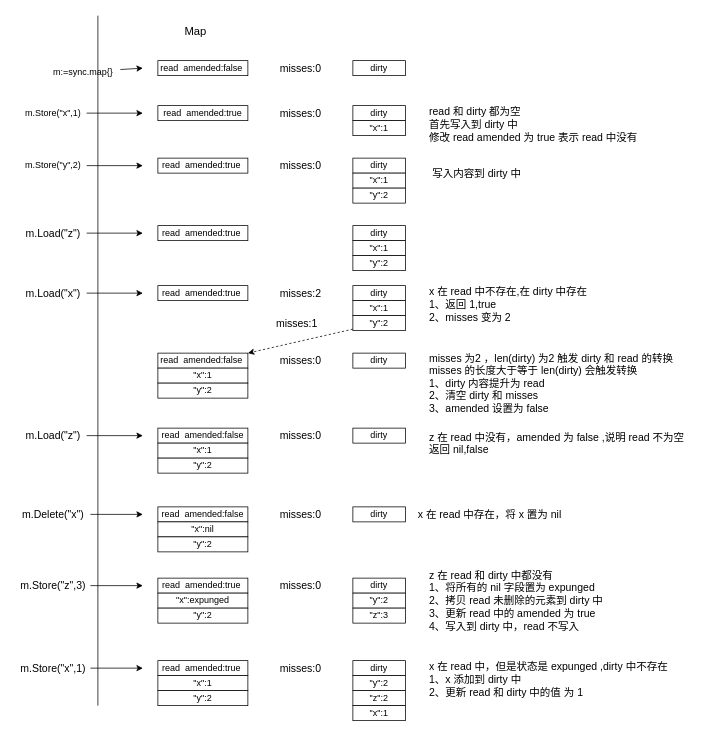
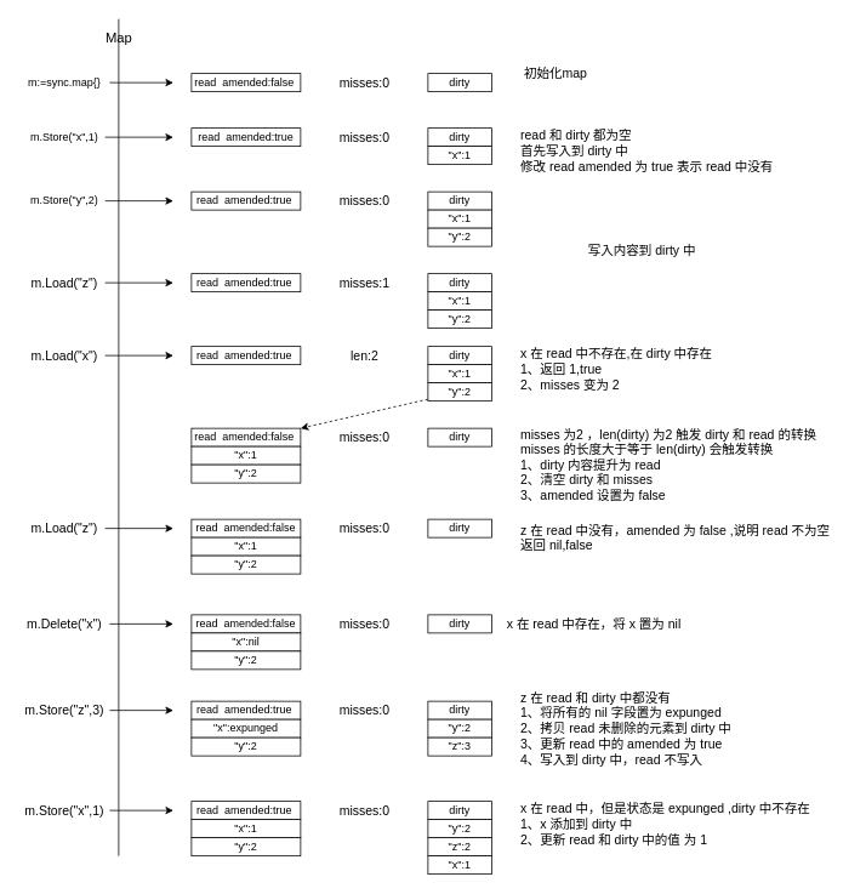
  <mxCell id="0" />
  <mxCell id="1" parent="0" />
  <mxCell id="2" value="" style="endArrow=none;html=1;" edge="1" parent="1"><mxGeometry width="50" height="50" relative="1" as="geometry"><mxPoint x="130" y="940" as="sourcePoint" /><mxPoint x="130" y="20" as="targetPoint" /></mxGeometry></mxCell>
- <mxCell id="3" value="&lt;font style=&quot;font-size: 15px&quot;&gt;Map&lt;/font&gt;" style="text;html=1;align=center;verticalAlign=middle;resizable=0;points=[];autosize=1;strokeColor=none;fillColor=none;" vertex="1" parent="1"><mxGeometry x="240" y="30" width="40" height="20" as="geometry" /></mxCell>
+ <mxCell id="3" value="&lt;font style=&quot;font-size: 15px&quot;&gt;Map&lt;/font&gt;" style="text;html=1;align=center;verticalAlign=middle;resizable=0;points=[];autosize=1;strokeColor=none;fillColor=none;" vertex="1" parent="1"><mxGeometry x="110" y="30" width="40" height="20" as="geometry" /></mxCell>
  <mxCell id="4" style="edgeStyle=none;html=1;" edge="1" parent="1" source="5"><mxGeometry relative="1" as="geometry"><mxPoint x="190" y="90" as="targetPoint" /></mxGeometry></mxCell>
- <mxCell id="5" value="m:=sync.map{}" style="text;html=1;align=center;verticalAlign=middle;resizable=0;points=[];autosize=1;strokeColor=none;fillColor=none;" vertex="1" parent="1"><mxGeometry x="60" y="85" width="100" height="20" as="geometry" /></mxCell>
+ <mxCell id="5" value="m:=sync.map{}" style="text;html=1;align=center;verticalAlign=middle;resizable=0;points=[];autosize=1;strokeColor=none;fillColor=none;" vertex="1" parent="1"><mxGeometry x="20" y="80" width="100" height="20" as="geometry" /></mxCell>
  <mxCell id="6" value="&lt;font style=&quot;font-size: 12px&quot;&gt;read&lt;/font&gt;&amp;nbsp; amended:false&amp;nbsp;" style="rounded=0;whiteSpace=wrap;html=1;" vertex="1" parent="1"><mxGeometry x="210" y="80" width="120" height="20" as="geometry" /></mxCell>
  <mxCell id="7" value="&lt;font style=&quot;font-size: 14px&quot;&gt;misses:0&lt;/font&gt;" style="text;html=1;align=center;verticalAlign=middle;resizable=0;points=[];autosize=1;strokeColor=none;fillColor=none;fontSize=12;" vertex="1" parent="1"><mxGeometry x="365" y="80" width="70" height="20" as="geometry" /></mxCell>
  <mxCell id="8" value="dirty" style="rounded=0;whiteSpace=wrap;html=1;" vertex="1" parent="1"><mxGeometry x="470" y="80" width="70" height="20" as="geometry" /></mxCell>
  <mxCell id="9" style="edgeStyle=none;html=1;" edge="1" parent="1" source="10"><mxGeometry relative="1" as="geometry"><mxPoint x="190" y="150" as="targetPoint" /></mxGeometry></mxCell>
  <mxCell id="10" value="m.Store(&quot;x&quot;,1)" style="text;html=1;align=center;verticalAlign=middle;resizable=0;points=[];autosize=1;strokeColor=none;fillColor=none;" vertex="1" parent="1"><mxGeometry x="25" y="140" width="90" height="20" as="geometry" /></mxCell>
  <mxCell id="11" value="&lt;font style=&quot;font-size: 12px&quot;&gt;read&lt;/font&gt;&amp;nbsp; amended:true" style="rounded=0;whiteSpace=wrap;html=1;" vertex="1" parent="1"><mxGeometry x="210" y="140" width="120" height="20" as="geometry" /></mxCell>
  <mxCell id="12" value="&lt;font style=&quot;font-size: 14px&quot;&gt;misses:0&lt;/font&gt;" style="text;html=1;align=center;verticalAlign=middle;resizable=0;points=[];autosize=1;strokeColor=none;fillColor=none;fontSize=12;" vertex="1" parent="1"><mxGeometry x="365" y="140" width="70" height="20" as="geometry" /></mxCell>
  <mxCell id="13" value="dirty" style="rounded=0;whiteSpace=wrap;html=1;" vertex="1" parent="1"><mxGeometry x="470" y="140" width="70" height="20" as="geometry" /></mxCell>
  <mxCell id="14" style="edgeStyle=none;html=1;" edge="1" parent="1" source="15"><mxGeometry relative="1" as="geometry"><mxPoint x="190" y="220" as="targetPoint" /></mxGeometry></mxCell>
  <mxCell id="15" value="m.Store(&quot;y&quot;,2)" style="text;html=1;align=center;verticalAlign=middle;resizable=0;points=[];autosize=1;strokeColor=none;fillColor=none;" vertex="1" parent="1"><mxGeometry x="25" y="210" width="90" height="20" as="geometry" /></mxCell>
  <mxCell id="16" value="&lt;font style=&quot;font-size: 12px&quot;&gt;read&lt;/font&gt;&amp;nbsp; amended:true&amp;nbsp;" style="rounded=0;whiteSpace=wrap;html=1;" vertex="1" parent="1"><mxGeometry x="210" y="210" width="120" height="20" as="geometry" /></mxCell>
  <mxCell id="17" value="&lt;font style=&quot;font-size: 14px&quot;&gt;misses:0&lt;/font&gt;" style="text;html=1;align=center;verticalAlign=middle;resizable=0;points=[];autosize=1;strokeColor=none;fillColor=none;fontSize=12;" vertex="1" parent="1"><mxGeometry x="365" y="210" width="70" height="20" as="geometry" /></mxCell>
  <mxCell id="18" value="&quot;x&quot;:1" style="rounded=0;whiteSpace=wrap;html=1;" vertex="1" parent="1"><mxGeometry x="470" y="160" width="70" height="20" as="geometry" /></mxCell>
+ <mxCell id="19" value="&lt;font style=&quot;font-size: 14px&quot;&gt;初始化map&lt;/font&gt;" style="text;html=1;align=center;verticalAlign=middle;resizable=0;points=[];autosize=1;strokeColor=none;fillColor=none;fontSize=12;" vertex="1" parent="1"><mxGeometry x="570" y="70" width="80" height="20" as="geometry" /></mxCell>
  <mxCell id="20" value="&lt;font style=&quot;font-size: 14px&quot;&gt;read 和 dirty 都为空&lt;br&gt;首先写入到 dirty 中&lt;br&gt;修改 read amended 为 true 表示 read 中没有&lt;/font&gt;" style="text;html=1;align=left;verticalAlign=middle;resizable=0;points=[];autosize=1;strokeColor=none;fillColor=none;fontSize=12;" vertex="1" parent="1"><mxGeometry x="570" y="140" width="290" height="50" as="geometry" /></mxCell>
  <mxCell id="21" value="dirty" style="rounded=0;whiteSpace=wrap;html=1;" vertex="1" parent="1"><mxGeometry x="470" y="210" width="70" height="20" as="geometry" /></mxCell>
  <mxCell id="22" value="&quot;x&quot;:1" style="rounded=0;whiteSpace=wrap;html=1;" vertex="1" parent="1"><mxGeometry x="470" y="230" width="70" height="20" as="geometry" /></mxCell>
  <mxCell id="23" value="&quot;y&quot;:2" style="rounded=0;whiteSpace=wrap;html=1;" vertex="1" parent="1"><mxGeometry x="470" y="250" width="70" height="20" as="geometry" /></mxCell>
- <mxCell id="24" value="&lt;font style=&quot;font-size: 14px&quot;&gt;写入内容到 dirty 中&lt;/font&gt;" style="text;html=1;align=center;verticalAlign=middle;resizable=0;points=[];autosize=1;strokeColor=none;fillColor=none;fontSize=12;" vertex="1" parent="1"><mxGeometry x="570" y="220" width="130" height="20" as="geometry" /></mxCell>
+ <mxCell id="24" value="&lt;font style=&quot;font-size: 14px&quot;&gt;写入内容到 dirty 中&lt;/font&gt;" style="text;html=1;align=center;verticalAlign=middle;resizable=0;points=[];autosize=1;strokeColor=none;fillColor=none;fontSize=12;" vertex="1" parent="1"><mxGeometry x="640" y="265" width="130" height="20" as="geometry" /></mxCell>
  <mxCell id="25" style="edgeStyle=none;html=1;" edge="1" parent="1" source="26"><mxGeometry relative="1" as="geometry"><mxPoint x="190" y="310" as="targetPoint" /></mxGeometry></mxCell>
  <mxCell id="26" value="&lt;font style=&quot;font-size: 14px&quot;&gt;m.Load(&quot;z&quot;)&lt;/font&gt;" style="text;html=1;align=center;verticalAlign=middle;resizable=0;points=[];autosize=1;strokeColor=none;fillColor=none;" vertex="1" parent="1"><mxGeometry x="25" y="300" width="90" height="20" as="geometry" /></mxCell>
  <mxCell id="27" value="&lt;font style=&quot;font-size: 12px&quot;&gt;read&lt;/font&gt;&amp;nbsp; amended:true&amp;nbsp;" style="rounded=0;whiteSpace=wrap;html=1;" vertex="1" parent="1"><mxGeometry x="210" y="300" width="120" height="20" as="geometry" /></mxCell>
- <mxCell id="28" value="&lt;font style=&quot;font-size: 14px&quot;&gt;misses:1&lt;/font&gt;" style="text;html=1;align=center;verticalAlign=middle;resizable=0;points=[];autosize=1;strokeColor=none;fillColor=none;fontSize=12;" vertex="1" parent="1"><mxGeometry x="360" y="420" width="70" height="20" as="geometry" /></mxCell>
+ <mxCell id="28" value="&lt;font style=&quot;font-size: 14px&quot;&gt;misses:1&lt;/font&gt;" style="text;html=1;align=center;verticalAlign=middle;resizable=0;points=[];autosize=1;strokeColor=none;fillColor=none;fontSize=12;" vertex="1" parent="1"><mxGeometry x="365" y="300" width="70" height="20" as="geometry" /></mxCell>
  <mxCell id="29" value="dirty" style="rounded=0;whiteSpace=wrap;html=1;" vertex="1" parent="1"><mxGeometry x="470" y="300" width="70" height="20" as="geometry" /></mxCell>
  <mxCell id="30" value="&quot;x&quot;:1" style="rounded=0;whiteSpace=wrap;html=1;" vertex="1" parent="1"><mxGeometry x="470" y="320" width="70" height="20" as="geometry" /></mxCell>
  <mxCell id="31" value="&quot;y&quot;:2" style="rounded=0;whiteSpace=wrap;html=1;" vertex="1" parent="1"><mxGeometry x="470" y="340" width="70" height="20" as="geometry" /></mxCell>
  <mxCell id="32" style="edgeStyle=none;html=1;" edge="1" parent="1" source="33"><mxGeometry relative="1" as="geometry"><mxPoint x="190" y="390" as="targetPoint" /></mxGeometry></mxCell>
  <mxCell id="33" value="&lt;font style=&quot;font-size: 14px&quot;&gt;m.Load(&quot;x&quot;)&lt;/font&gt;" style="text;html=1;align=center;verticalAlign=middle;resizable=0;points=[];autosize=1;strokeColor=none;fillColor=none;" vertex="1" parent="1"><mxGeometry x="25" y="380" width="90" height="20" as="geometry" /></mxCell>
  <mxCell id="34" value="&lt;font style=&quot;font-size: 12px&quot;&gt;read&lt;/font&gt;&amp;nbsp; amended:true&amp;nbsp;" style="rounded=0;whiteSpace=wrap;html=1;" vertex="1" parent="1"><mxGeometry x="210" y="380" width="120" height="20" as="geometry" /></mxCell>
- <mxCell id="35" value="&lt;font style=&quot;font-size: 14px&quot;&gt;misses:2&lt;/font&gt;" style="text;html=1;align=center;verticalAlign=middle;resizable=0;points=[];autosize=1;strokeColor=none;fillColor=none;fontSize=12;" vertex="1" parent="1"><mxGeometry x="365" y="380" width="70" height="20" as="geometry" /></mxCell>
+ <mxCell id="35" value="&lt;font style=&quot;font-size: 14px&quot;&gt;len:2&lt;/font&gt;" style="text;html=1;align=center;verticalAlign=middle;resizable=0;points=[];autosize=1;strokeColor=none;fillColor=none;fontSize=12;" vertex="1" parent="1"><mxGeometry x="365" y="380" width="70" height="20" as="geometry" /></mxCell>
  <mxCell id="36" value="dirty" style="rounded=0;whiteSpace=wrap;html=1;" vertex="1" parent="1"><mxGeometry x="470" y="380" width="70" height="20" as="geometry" /></mxCell>
  <mxCell id="37" value="&quot;x&quot;:1" style="rounded=0;whiteSpace=wrap;html=1;" vertex="1" parent="1"><mxGeometry x="470" y="400" width="70" height="20" as="geometry" /></mxCell>
  <mxCell id="38" style="edgeStyle=none;html=1;entryX=1;entryY=0;entryDx=0;entryDy=0;fontSize=12;dashed=1;" edge="1" parent="1" source="39" target="41"><mxGeometry relative="1" as="geometry" /></mxCell>
  <mxCell id="39" value="&quot;y&quot;:2" style="rounded=0;whiteSpace=wrap;html=1;" vertex="1" parent="1"><mxGeometry x="470" y="420" width="70" height="20" as="geometry" /></mxCell>
  <mxCell id="40" value="&lt;font style=&quot;font-size: 14px&quot;&gt;x 在 read 中不存在,在 dirty 中存在&amp;nbsp;&lt;br&gt;1、返回 1,true&lt;br&gt;2、misses 变为 2&lt;/font&gt;" style="text;html=1;align=left;verticalAlign=middle;resizable=0;points=[];autosize=1;strokeColor=none;fillColor=none;fontSize=12;" vertex="1" parent="1"><mxGeometry x="570" y="380" width="230" height="50" as="geometry" /></mxCell>
  <mxCell id="41" value="&lt;font style=&quot;font-size: 12px&quot;&gt;read&lt;/font&gt;&amp;nbsp; amended:false&amp;nbsp;" style="rounded=0;whiteSpace=wrap;html=1;" vertex="1" parent="1"><mxGeometry x="210" y="470" width="120" height="20" as="geometry" /></mxCell>
  <mxCell id="42" value="&lt;font style=&quot;font-size: 14px&quot;&gt;misses:0&lt;/font&gt;" style="text;html=1;align=center;verticalAlign=middle;resizable=0;points=[];autosize=1;strokeColor=none;fillColor=none;fontSize=12;" vertex="1" parent="1"><mxGeometry x="365" y="470" width="70" height="20" as="geometry" /></mxCell>
  <mxCell id="43" value="dirty" style="rounded=0;whiteSpace=wrap;html=1;" vertex="1" parent="1"><mxGeometry x="470" y="470" width="70" height="20" as="geometry" /></mxCell>
  <mxCell id="44" value="&lt;font style=&quot;font-size: 14px&quot;&gt;misses 为2 ，len(dirty) 为2 触发 dirty 和 read 的转换&lt;br&gt;misses 的长度大于等于 len(dirty) 会触发转换&lt;br&gt;1、dirty 内容提升为 read&lt;br&gt;2、清空 dirty 和 misses&amp;nbsp;&lt;br&gt;3、amended 设置为 false&lt;/font&gt;" style="text;html=1;align=left;verticalAlign=middle;resizable=0;points=[];autosize=1;strokeColor=none;fillColor=none;fontSize=12;" vertex="1" parent="1"><mxGeometry x="570" y="470" width="340" height="80" as="geometry" /></mxCell>
  <mxCell id="45" value="&quot;x&quot;:1" style="rounded=0;whiteSpace=wrap;html=1;" vertex="1" parent="1"><mxGeometry x="210" y="490" width="120" height="20" as="geometry" /></mxCell>
  <mxCell id="46" value="&quot;y&quot;:2" style="rounded=0;whiteSpace=wrap;html=1;" vertex="1" parent="1"><mxGeometry x="210" y="510" width="120" height="20" as="geometry" /></mxCell>
  <mxCell id="47" style="edgeStyle=none;html=1;" edge="1" parent="1" source="48"><mxGeometry relative="1" as="geometry"><mxPoint x="190" y="580" as="targetPoint" /></mxGeometry></mxCell>
  <mxCell id="48" value="&lt;font style=&quot;font-size: 14px&quot;&gt;m.Load(&quot;z&quot;)&lt;/font&gt;" style="text;html=1;align=center;verticalAlign=middle;resizable=0;points=[];autosize=1;strokeColor=none;fillColor=none;" vertex="1" parent="1"><mxGeometry x="25" y="570" width="90" height="20" as="geometry" /></mxCell>
  <mxCell id="49" value="&lt;font style=&quot;font-size: 12px&quot;&gt;read&lt;/font&gt;&amp;nbsp; amended:false" style="rounded=0;whiteSpace=wrap;html=1;" vertex="1" parent="1"><mxGeometry x="210" y="570" width="120" height="20" as="geometry" /></mxCell>
  <mxCell id="50" value="&lt;font style=&quot;font-size: 14px&quot;&gt;misses:0&lt;/font&gt;" style="text;html=1;align=center;verticalAlign=middle;resizable=0;points=[];autosize=1;strokeColor=none;fillColor=none;fontSize=12;" vertex="1" parent="1"><mxGeometry x="365" y="570" width="70" height="20" as="geometry" /></mxCell>
  <mxCell id="51" value="dirty" style="rounded=0;whiteSpace=wrap;html=1;" vertex="1" parent="1"><mxGeometry x="470" y="570" width="70" height="20" as="geometry" /></mxCell>
  <mxCell id="52" value="&lt;font style=&quot;font-size: 14px&quot;&gt;z 在 read 中没有，amended 为 false ,说明 read 不为空&lt;br&gt;返回 nil,false&lt;/font&gt;" style="text;html=1;align=left;verticalAlign=middle;resizable=0;points=[];autosize=1;strokeColor=none;fillColor=none;fontSize=12;" vertex="1" parent="1"><mxGeometry x="570" y="570" width="360" height="40" as="geometry" /></mxCell>
  <mxCell id="53" value="&quot;x&quot;:1" style="rounded=0;whiteSpace=wrap;html=1;" vertex="1" parent="1"><mxGeometry x="210" y="590" width="120" height="20" as="geometry" /></mxCell>
  <mxCell id="54" value="&quot;y&quot;:2" style="rounded=0;whiteSpace=wrap;html=1;" vertex="1" parent="1"><mxGeometry x="210" y="610" width="120" height="20" as="geometry" /></mxCell>
  <mxCell id="55" style="edgeStyle=none;html=1;" edge="1" parent="1" source="56"><mxGeometry relative="1" as="geometry"><mxPoint x="190" y="685" as="targetPoint" /></mxGeometry></mxCell>
  <mxCell id="56" value="&lt;font style=&quot;font-size: 14px&quot;&gt;m.Delete(&quot;x&quot;)&lt;/font&gt;" style="text;html=1;align=center;verticalAlign=middle;resizable=0;points=[];autosize=1;strokeColor=none;fillColor=none;" vertex="1" parent="1"><mxGeometry x="20" y="675" width="100" height="20" as="geometry" /></mxCell>
  <mxCell id="57" value="&lt;font style=&quot;font-size: 12px&quot;&gt;read&lt;/font&gt;&amp;nbsp; amended:false" style="rounded=0;whiteSpace=wrap;html=1;" vertex="1" parent="1"><mxGeometry x="210" y="675" width="120" height="20" as="geometry" /></mxCell>
  <mxCell id="58" value="&lt;font style=&quot;font-size: 14px&quot;&gt;misses:0&lt;/font&gt;" style="text;html=1;align=center;verticalAlign=middle;resizable=0;points=[];autosize=1;strokeColor=none;fillColor=none;fontSize=12;" vertex="1" parent="1"><mxGeometry x="365" y="675" width="70" height="20" as="geometry" /></mxCell>
  <mxCell id="59" value="dirty" style="rounded=0;whiteSpace=wrap;html=1;" vertex="1" parent="1"><mxGeometry x="470" y="675" width="70" height="20" as="geometry" /></mxCell>
  <mxCell id="60" value="&lt;font style=&quot;font-size: 14px&quot;&gt;x 在 read 中存在，将 x 置为 nil&lt;/font&gt;" style="text;html=1;align=left;verticalAlign=middle;resizable=0;points=[];autosize=1;strokeColor=none;fillColor=none;fontSize=12;" vertex="1" parent="1"><mxGeometry x="555" y="675" width="210" height="20" as="geometry" /></mxCell>
  <mxCell id="61" value="&quot;x&quot;:nil" style="rounded=0;whiteSpace=wrap;html=1;" vertex="1" parent="1"><mxGeometry x="210" y="695" width="120" height="20" as="geometry" /></mxCell>
  <mxCell id="62" value="&quot;y&quot;:2" style="rounded=0;whiteSpace=wrap;html=1;" vertex="1" parent="1"><mxGeometry x="210" y="715" width="120" height="20" as="geometry" /></mxCell>
  <mxCell id="63" style="edgeStyle=none;html=1;" edge="1" parent="1" source="64"><mxGeometry relative="1" as="geometry"><mxPoint x="190" y="780" as="targetPoint" /></mxGeometry></mxCell>
  <mxCell id="64" value="&lt;font style=&quot;font-size: 14px&quot;&gt;m.Store(&quot;z&quot;,3)&lt;/font&gt;" style="text;html=1;align=center;verticalAlign=middle;resizable=0;points=[];autosize=1;strokeColor=none;fillColor=none;" vertex="1" parent="1"><mxGeometry x="20" y="770" width="100" height="20" as="geometry" /></mxCell>
  <mxCell id="65" value="&lt;font style=&quot;font-size: 12px&quot;&gt;read&lt;/font&gt;&amp;nbsp; amended:true&amp;nbsp;" style="rounded=0;whiteSpace=wrap;html=1;" vertex="1" parent="1"><mxGeometry x="210" y="770" width="120" height="20" as="geometry" /></mxCell>
  <mxCell id="66" value="&lt;font style=&quot;font-size: 14px&quot;&gt;misses:0&lt;/font&gt;" style="text;html=1;align=center;verticalAlign=middle;resizable=0;points=[];autosize=1;strokeColor=none;fillColor=none;fontSize=12;" vertex="1" parent="1"><mxGeometry x="365" y="770" width="70" height="20" as="geometry" /></mxCell>
  <mxCell id="67" value="dirty" style="rounded=0;whiteSpace=wrap;html=1;" vertex="1" parent="1"><mxGeometry x="470" y="770" width="70" height="20" as="geometry" /></mxCell>
  <mxCell id="68" value="&quot;y&quot;:2" style="rounded=0;whiteSpace=wrap;html=1;" vertex="1" parent="1"><mxGeometry x="470" y="790" width="70" height="20" as="geometry" /></mxCell>
  <mxCell id="69" value="&quot;z&quot;:3" style="rounded=0;whiteSpace=wrap;html=1;" vertex="1" parent="1"><mxGeometry x="470" y="810" width="70" height="20" as="geometry" /></mxCell>
  <mxCell id="70" value="&lt;font style=&quot;font-size: 14px&quot;&gt;z 在 read 和 dirty 中都没有&lt;br&gt;1、将所有的 nil 字段置为 expunged&lt;br&gt;2、拷贝 read 未删除的元素到 dirty 中&lt;br&gt;3、更新 read 中的 amended 为 true&lt;br&gt;4、写入到 dirty 中，read 不写入&lt;/font&gt;" style="text;html=1;align=left;verticalAlign=middle;resizable=0;points=[];autosize=1;strokeColor=none;fillColor=none;fontSize=12;" vertex="1" parent="1"><mxGeometry x="570" y="760" width="250" height="80" as="geometry" /></mxCell>
  <mxCell id="71" value="&quot;x&quot;:expunged" style="rounded=0;whiteSpace=wrap;html=1;" vertex="1" parent="1"><mxGeometry x="210" y="790" width="120" height="20" as="geometry" /></mxCell>
  <mxCell id="72" value="&quot;y&quot;:2" style="rounded=0;whiteSpace=wrap;html=1;" vertex="1" parent="1"><mxGeometry x="210" y="810" width="120" height="20" as="geometry" /></mxCell>
  <mxCell id="73" style="edgeStyle=none;html=1;" edge="1" parent="1" source="74"><mxGeometry relative="1" as="geometry"><mxPoint x="190" y="890" as="targetPoint" /></mxGeometry></mxCell>
  <mxCell id="74" value="&lt;font style=&quot;font-size: 14px&quot;&gt;m.Store(&quot;x&quot;,1)&lt;/font&gt;" style="text;html=1;align=center;verticalAlign=middle;resizable=0;points=[];autosize=1;strokeColor=none;fillColor=none;" vertex="1" parent="1"><mxGeometry x="20" y="880" width="100" height="20" as="geometry" /></mxCell>
  <mxCell id="75" value="&lt;font style=&quot;font-size: 12px&quot;&gt;read&lt;/font&gt;&amp;nbsp; amended:true&amp;nbsp;" style="rounded=0;whiteSpace=wrap;html=1;" vertex="1" parent="1"><mxGeometry x="210" y="880" width="120" height="20" as="geometry" /></mxCell>
  <mxCell id="76" value="&lt;font style=&quot;font-size: 14px&quot;&gt;misses:0&lt;/font&gt;" style="text;html=1;align=center;verticalAlign=middle;resizable=0;points=[];autosize=1;strokeColor=none;fillColor=none;fontSize=12;" vertex="1" parent="1"><mxGeometry x="365" y="880" width="70" height="20" as="geometry" /></mxCell>
  <mxCell id="77" value="dirty" style="rounded=0;whiteSpace=wrap;html=1;" vertex="1" parent="1"><mxGeometry x="470" y="880" width="70" height="20" as="geometry" /></mxCell>
  <mxCell id="78" value="&quot;y&quot;:2" style="rounded=0;whiteSpace=wrap;html=1;" vertex="1" parent="1"><mxGeometry x="470" y="900" width="70" height="20" as="geometry" /></mxCell>
  <mxCell id="79" value="&quot;z&quot;:2" style="rounded=0;whiteSpace=wrap;html=1;" vertex="1" parent="1"><mxGeometry x="470" y="920" width="70" height="20" as="geometry" /></mxCell>
  <mxCell id="80" value="&lt;font style=&quot;font-size: 14px&quot;&gt;x 在 read 中，但是状态是 expunged ,dirty 中不存在&lt;br&gt;1、x 添加到 dirty 中&lt;br&gt;2、更新 read 和 dirty 中的值 为 1&lt;/font&gt;" style="text;html=1;align=left;verticalAlign=middle;resizable=0;points=[];autosize=1;strokeColor=none;fillColor=none;fontSize=12;" vertex="1" parent="1"><mxGeometry x="570" y="880" width="330" height="50" as="geometry" /></mxCell>
  <mxCell id="81" value="&quot;x&quot;:1" style="rounded=0;whiteSpace=wrap;html=1;" vertex="1" parent="1"><mxGeometry x="210" y="900" width="120" height="20" as="geometry" /></mxCell>
  <mxCell id="82" value="&quot;y&quot;:2" style="rounded=0;whiteSpace=wrap;html=1;" vertex="1" parent="1"><mxGeometry x="210" y="920" width="120" height="20" as="geometry" /></mxCell>
  <mxCell id="83" value="&quot;x&quot;:1" style="rounded=0;whiteSpace=wrap;html=1;" vertex="1" parent="1"><mxGeometry x="470" y="940" width="70" height="20" as="geometry" /></mxCell>
